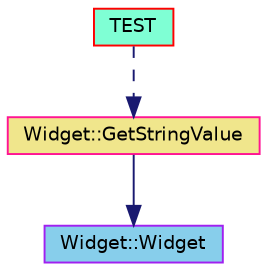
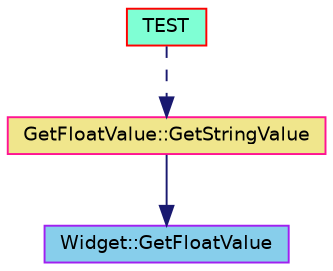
  digraph {
    rankdir=TB
    node [fontname=Helvetica fontsize=10 shape=record style=filled]
    edge [color=midnightblue fontname=Helvetica fontsize=10 labelfontname=Helvetica labelfontsize=10]
    n1 [color=red fillcolor=aquamarine fontcolor=black height=0.2 label=TEST width=0.4]
-   n2 [color=deeppink fillcolor=khaki height=0.2 label="Widget::GetStringValue" width=0.4]
-   n3 [color=purple fillcolor=skyblue height=0.2 label="Widget::Widget" width=0.4]
+   n2 [color=deeppink fillcolor=khaki height=0.2 label="GetFloatValue::GetStringValue" width=0.4]
+   n3 [color=purple fillcolor=skyblue height=0.2 label="Widget::GetFloatValue" width=0.4]
    n1 -> n2 [style=dashed]
    n2 -> n3 [style=solid]
  }
